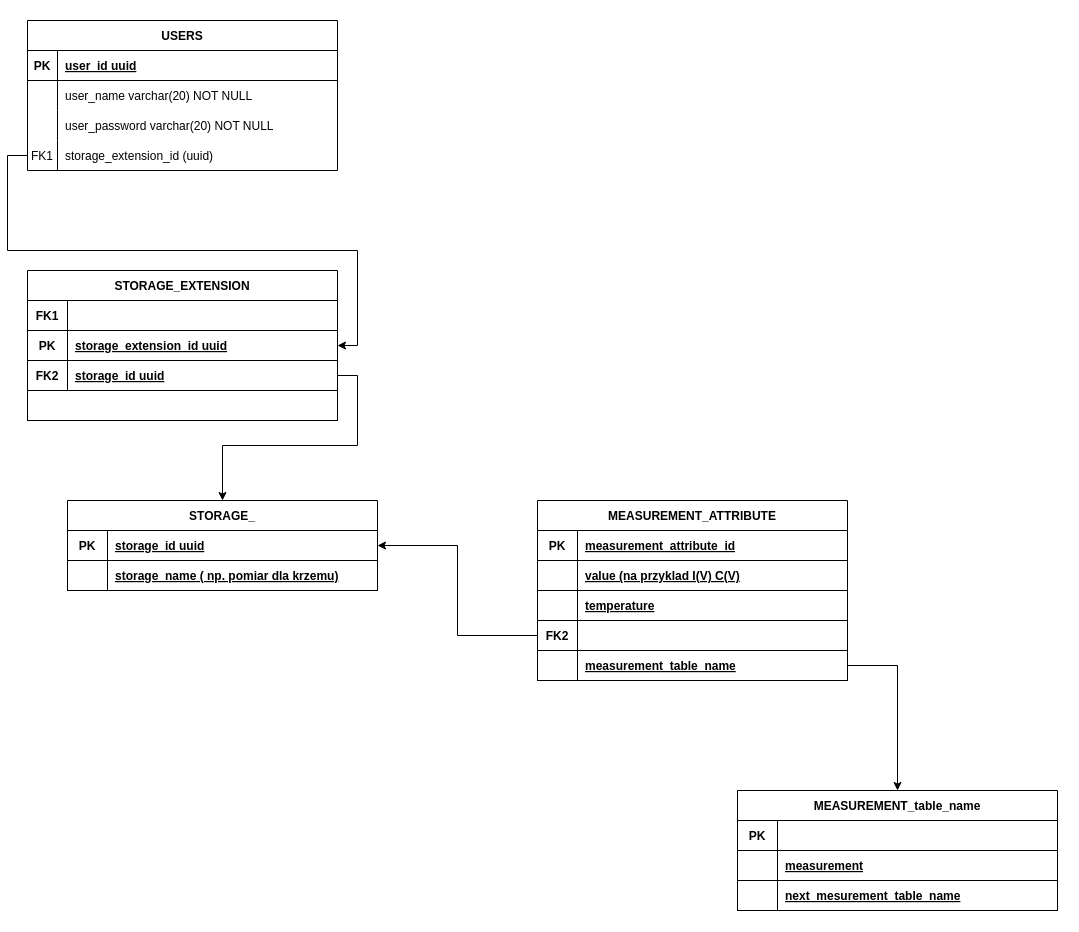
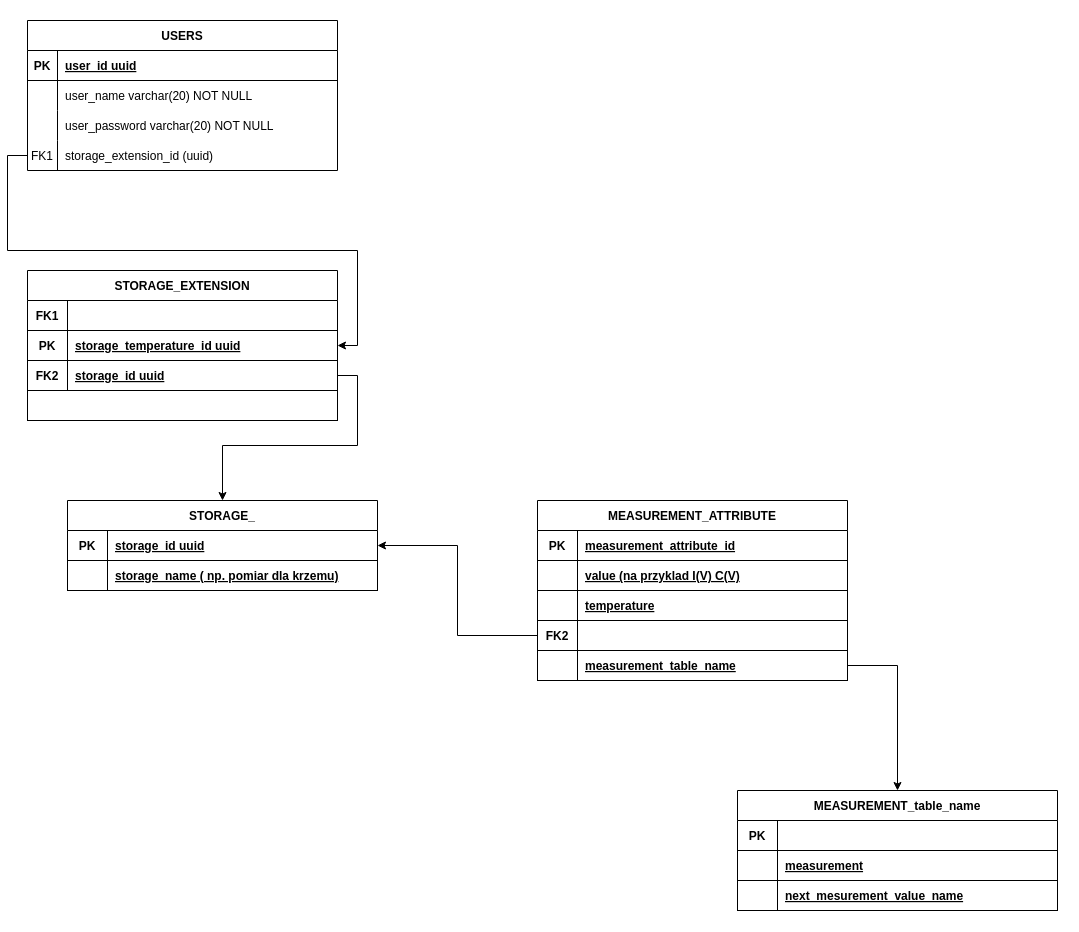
  <mxCell id="0" />
  <mxCell id="1" parent="0" />
  <mxCell id="2" value="USERS" style="shape=table;startSize=30;container=1;collapsible=1;childLayout=tableLayout;fixedRows=1;rowLines=0;fontStyle=1;align=center;resizeLast=1;" parent="1" vertex="1"><mxGeometry x="20" y="20" width="310" height="150" as="geometry" /></mxCell>
  <mxCell id="3" value="" style="shape=partialRectangle;collapsible=0;dropTarget=0;pointerEvents=0;fillColor=none;points=[[0,0.5],[1,0.5]];portConstraint=eastwest;top=0;left=0;right=0;bottom=1;" parent="2" vertex="1"><mxGeometry y="30" width="310" height="30" as="geometry" /></mxCell>
  <mxCell id="4" value="PK" style="shape=partialRectangle;overflow=hidden;connectable=0;fillColor=none;top=0;left=0;bottom=0;right=0;fontStyle=1;" parent="3" vertex="1"><mxGeometry width="30" height="30" as="geometry"><mxRectangle width="30" height="30" as="alternateBounds" /></mxGeometry></mxCell>
  <mxCell id="5" value="user_id uuid" style="shape=partialRectangle;overflow=hidden;connectable=0;fillColor=none;top=0;left=0;bottom=0;right=0;align=left;spacingLeft=6;fontStyle=5;" parent="3" vertex="1"><mxGeometry x="30" width="280" height="30" as="geometry"><mxRectangle width="280" height="30" as="alternateBounds" /></mxGeometry></mxCell>
  <mxCell id="6" value="" style="shape=partialRectangle;collapsible=0;dropTarget=0;pointerEvents=0;fillColor=none;points=[[0,0.5],[1,0.5]];portConstraint=eastwest;top=0;left=0;right=0;bottom=0;" parent="2" vertex="1"><mxGeometry y="60" width="310" height="30" as="geometry" /></mxCell>
  <mxCell id="7" value="" style="shape=partialRectangle;overflow=hidden;connectable=0;fillColor=none;top=0;left=0;bottom=0;right=0;" parent="6" vertex="1"><mxGeometry width="30" height="30" as="geometry"><mxRectangle width="30" height="30" as="alternateBounds" /></mxGeometry></mxCell>
  <mxCell id="8" value="user_name varchar(20) NOT NULL" style="shape=partialRectangle;overflow=hidden;connectable=0;fillColor=none;top=0;left=0;bottom=0;right=0;align=left;spacingLeft=6;" parent="6" vertex="1"><mxGeometry x="30" width="280" height="30" as="geometry"><mxRectangle width="280" height="30" as="alternateBounds" /></mxGeometry></mxCell>
  <mxCell id="9" style="shape=partialRectangle;collapsible=0;dropTarget=0;pointerEvents=0;fillColor=none;points=[[0,0.5],[1,0.5]];portConstraint=eastwest;top=0;left=0;right=0;bottom=0;" parent="2" vertex="1"><mxGeometry y="90" width="310" height="30" as="geometry" /></mxCell>
  <mxCell id="10" style="shape=partialRectangle;overflow=hidden;connectable=0;fillColor=none;top=0;left=0;bottom=0;right=0;" parent="9" vertex="1"><mxGeometry width="30" height="30" as="geometry"><mxRectangle width="30" height="30" as="alternateBounds" /></mxGeometry></mxCell>
  <mxCell id="11" value="user_password varchar(20) NOT NULL" style="shape=partialRectangle;overflow=hidden;connectable=0;fillColor=none;top=0;left=0;bottom=0;right=0;align=left;spacingLeft=6;" parent="9" vertex="1"><mxGeometry x="30" width="280" height="30" as="geometry"><mxRectangle width="280" height="30" as="alternateBounds" /></mxGeometry></mxCell>
  <mxCell id="12" style="shape=partialRectangle;collapsible=0;dropTarget=0;pointerEvents=0;fillColor=none;points=[[0,0.5],[1,0.5]];portConstraint=eastwest;top=0;left=0;right=0;bottom=0;" parent="2" vertex="1"><mxGeometry y="120" width="310" height="30" as="geometry" /></mxCell>
  <mxCell id="13" value="FK1" style="shape=partialRectangle;overflow=hidden;connectable=0;fillColor=none;top=0;left=0;bottom=0;right=0;" parent="12" vertex="1"><mxGeometry width="30" height="30" as="geometry"><mxRectangle width="30" height="30" as="alternateBounds" /></mxGeometry></mxCell>
  <mxCell id="14" value="storage_extension_id (uuid)" style="shape=partialRectangle;overflow=hidden;connectable=0;fillColor=none;top=0;left=0;bottom=0;right=0;align=left;spacingLeft=6;" parent="12" vertex="1"><mxGeometry x="30" width="280" height="30" as="geometry"><mxRectangle width="280" height="30" as="alternateBounds" /></mxGeometry></mxCell>
  <mxCell id="15" value="STORAGE_EXTENSION" style="shape=table;startSize=30;container=1;collapsible=1;childLayout=tableLayout;fixedRows=1;rowLines=0;fontStyle=1;align=center;resizeLast=1;" parent="1" vertex="1"><mxGeometry x="20" y="270" width="310" height="150" as="geometry" /></mxCell>
  <mxCell id="16" value="" style="shape=partialRectangle;collapsible=0;dropTarget=0;pointerEvents=0;fillColor=none;points=[[0,0.5],[1,0.5]];portConstraint=eastwest;top=0;left=0;right=0;bottom=1;" parent="15" vertex="1"><mxGeometry y="30" width="310" height="30" as="geometry" /></mxCell>
  <mxCell id="17" value="FK1" style="shape=partialRectangle;overflow=hidden;connectable=0;fillColor=none;top=0;left=0;bottom=0;right=0;fontStyle=1;" parent="16" vertex="1"><mxGeometry width="40" height="30" as="geometry"><mxRectangle width="40" height="30" as="alternateBounds" /></mxGeometry></mxCell>
  <mxCell id="18" style="shape=partialRectangle;collapsible=0;dropTarget=0;pointerEvents=0;fillColor=none;points=[[0,0.5],[1,0.5]];portConstraint=eastwest;top=0;left=0;right=0;bottom=1;" parent="15" vertex="1"><mxGeometry y="60" width="310" height="30" as="geometry" /></mxCell>
  <mxCell id="19" value="PK" style="shape=partialRectangle;overflow=hidden;connectable=0;fillColor=none;top=0;left=0;bottom=0;right=0;fontStyle=1;" parent="18" vertex="1"><mxGeometry width="40" height="30" as="geometry"><mxRectangle width="40" height="30" as="alternateBounds" /></mxGeometry></mxCell>
- <mxCell id="20" value="storage_extension_id uuid" style="shape=partialRectangle;overflow=hidden;connectable=0;fillColor=none;top=0;left=0;bottom=0;right=0;align=left;spacingLeft=6;fontStyle=5;" parent="18" vertex="1"><mxGeometry x="40" width="270" height="30" as="geometry"><mxRectangle width="270" height="30" as="alternateBounds" /></mxGeometry></mxCell>
+ <mxCell id="20" value="storage_temperature_id uuid" style="shape=partialRectangle;overflow=hidden;connectable=0;fillColor=none;top=0;left=0;bottom=0;right=0;align=left;spacingLeft=6;fontStyle=5;" parent="18" vertex="1"><mxGeometry x="40" width="270" height="30" as="geometry"><mxRectangle width="270" height="30" as="alternateBounds" /></mxGeometry></mxCell>
  <mxCell id="21" style="shape=partialRectangle;collapsible=0;dropTarget=0;pointerEvents=0;fillColor=none;points=[[0,0.5],[1,0.5]];portConstraint=eastwest;top=0;left=0;right=0;bottom=1;" parent="15" vertex="1"><mxGeometry y="90" width="310" height="30" as="geometry" /></mxCell>
  <mxCell id="22" value="FK2" style="shape=partialRectangle;overflow=hidden;connectable=0;fillColor=none;top=0;left=0;bottom=0;right=0;fontStyle=1;" parent="21" vertex="1"><mxGeometry width="40" height="30" as="geometry"><mxRectangle width="40" height="30" as="alternateBounds" /></mxGeometry></mxCell>
  <mxCell id="23" value="storage_id uuid" style="shape=partialRectangle;overflow=hidden;connectable=0;fillColor=none;top=0;left=0;bottom=0;right=0;align=left;spacingLeft=6;fontStyle=5;" parent="21" vertex="1"><mxGeometry x="40" width="270" height="30" as="geometry"><mxRectangle width="270" height="30" as="alternateBounds" /></mxGeometry></mxCell>
  <mxCell id="24" style="shape=partialRectangle;collapsible=0;dropTarget=0;pointerEvents=0;fillColor=none;points=[[0,0.5],[1,0.5]];portConstraint=eastwest;top=0;left=0;right=0;bottom=1;" vertex="1" parent="15"><mxGeometry y="120" width="310" height="30" as="geometry" /></mxCell>
  <mxCell id="25" style="shape=partialRectangle;overflow=hidden;connectable=0;fillColor=none;top=0;left=0;bottom=0;right=0;fontStyle=1;" vertex="1" parent="24"><mxGeometry width="40" height="30" as="geometry"><mxRectangle width="40" height="30" as="alternateBounds" /></mxGeometry></mxCell>
  <mxCell id="26" style="edgeStyle=orthogonalEdgeStyle;rounded=0;orthogonalLoop=1;jettySize=auto;html=1;entryX=1;entryY=0.5;entryDx=0;entryDy=0;" parent="1" source="12" target="18" edge="1"><mxGeometry relative="1" as="geometry" /></mxCell>
  <mxCell id="27" value="STORAGE_" style="shape=table;startSize=30;container=1;collapsible=1;childLayout=tableLayout;fixedRows=1;rowLines=0;fontStyle=1;align=center;resizeLast=1;" parent="1" vertex="1"><mxGeometry x="60" y="500" width="310" height="90" as="geometry" /></mxCell>
  <mxCell id="28" style="shape=partialRectangle;collapsible=0;dropTarget=0;pointerEvents=0;fillColor=none;points=[[0,0.5],[1,0.5]];portConstraint=eastwest;top=0;left=0;right=0;bottom=1;" parent="27" vertex="1"><mxGeometry y="30" width="310" height="30" as="geometry" /></mxCell>
  <mxCell id="29" value="PK" style="shape=partialRectangle;overflow=hidden;connectable=0;fillColor=none;top=0;left=0;bottom=0;right=0;fontStyle=1;" parent="28" vertex="1"><mxGeometry width="40" height="30" as="geometry"><mxRectangle width="40" height="30" as="alternateBounds" /></mxGeometry></mxCell>
  <mxCell id="30" value="storage_id uuid" style="shape=partialRectangle;overflow=hidden;connectable=0;fillColor=none;top=0;left=0;bottom=0;right=0;align=left;spacingLeft=6;fontStyle=5;" parent="28" vertex="1"><mxGeometry x="40" width="270" height="30" as="geometry"><mxRectangle width="270" height="30" as="alternateBounds" /></mxGeometry></mxCell>
  <mxCell id="31" style="shape=partialRectangle;collapsible=0;dropTarget=0;pointerEvents=0;fillColor=none;points=[[0,0.5],[1,0.5]];portConstraint=eastwest;top=0;left=0;right=0;bottom=1;" parent="27" vertex="1"><mxGeometry y="60" width="310" height="30" as="geometry" /></mxCell>
  <mxCell id="32" style="shape=partialRectangle;overflow=hidden;connectable=0;fillColor=none;top=0;left=0;bottom=0;right=0;fontStyle=1;" parent="31" vertex="1"><mxGeometry width="40" height="30" as="geometry"><mxRectangle width="40" height="30" as="alternateBounds" /></mxGeometry></mxCell>
  <mxCell id="33" value="storage_name ( np. pomiar dla krzemu)" style="shape=partialRectangle;overflow=hidden;connectable=0;fillColor=none;top=0;left=0;bottom=0;right=0;align=left;spacingLeft=6;fontStyle=5;" parent="31" vertex="1"><mxGeometry x="40" width="270" height="30" as="geometry"><mxRectangle width="270" height="30" as="alternateBounds" /></mxGeometry></mxCell>
  <mxCell id="34" style="edgeStyle=orthogonalEdgeStyle;rounded=0;orthogonalLoop=1;jettySize=auto;html=1;" parent="1" source="21" target="27" edge="1"><mxGeometry relative="1" as="geometry" /></mxCell>
  <mxCell id="35" value="MEASUREMENT_table_name" style="shape=table;startSize=30;container=1;collapsible=1;childLayout=tableLayout;fixedRows=1;rowLines=0;fontStyle=1;align=center;resizeLast=1;" parent="1" vertex="1"><mxGeometry x="730" y="790" width="320" height="120" as="geometry" /></mxCell>
  <mxCell id="36" style="shape=partialRectangle;collapsible=0;dropTarget=0;pointerEvents=0;fillColor=none;points=[[0,0.5],[1,0.5]];portConstraint=eastwest;top=0;left=0;right=0;bottom=1;" parent="35" vertex="1"><mxGeometry y="30" width="320" height="30" as="geometry" /></mxCell>
  <mxCell id="37" value="PK" style="shape=partialRectangle;overflow=hidden;connectable=0;fillColor=none;top=0;left=0;bottom=0;right=0;fontStyle=1;" parent="36" vertex="1"><mxGeometry width="40" height="30" as="geometry"><mxRectangle width="40" height="30" as="alternateBounds" /></mxGeometry></mxCell>
  <mxCell id="38" style="shape=partialRectangle;collapsible=0;dropTarget=0;pointerEvents=0;fillColor=none;points=[[0,0.5],[1,0.5]];portConstraint=eastwest;top=0;left=0;right=0;bottom=1;" parent="35" vertex="1"><mxGeometry y="60" width="320" height="30" as="geometry" /></mxCell>
  <mxCell id="39" style="shape=partialRectangle;overflow=hidden;connectable=0;fillColor=none;top=0;left=0;bottom=0;right=0;fontStyle=1;" parent="38" vertex="1"><mxGeometry width="40" height="30" as="geometry"><mxRectangle width="40" height="30" as="alternateBounds" /></mxGeometry></mxCell>
  <mxCell id="40" value="measurement" style="shape=partialRectangle;overflow=hidden;connectable=0;fillColor=none;top=0;left=0;bottom=0;right=0;align=left;spacingLeft=6;fontStyle=5;" parent="38" vertex="1"><mxGeometry x="40" width="280" height="30" as="geometry"><mxRectangle width="280" height="30" as="alternateBounds" /></mxGeometry></mxCell>
  <mxCell id="41" style="shape=partialRectangle;collapsible=0;dropTarget=0;pointerEvents=0;fillColor=none;points=[[0,0.5],[1,0.5]];portConstraint=eastwest;top=0;left=0;right=0;bottom=1;" parent="35" vertex="1"><mxGeometry y="90" width="320" height="30" as="geometry" /></mxCell>
  <mxCell id="42" value="" style="shape=partialRectangle;overflow=hidden;connectable=0;fillColor=none;top=0;left=0;bottom=0;right=0;fontStyle=1;" parent="41" vertex="1"><mxGeometry width="40" height="30" as="geometry"><mxRectangle width="40" height="30" as="alternateBounds" /></mxGeometry></mxCell>
- <mxCell id="43" value="next_mesurement_table_name" style="shape=partialRectangle;overflow=hidden;connectable=0;fillColor=none;top=0;left=0;bottom=0;right=0;align=left;spacingLeft=6;fontStyle=5;" parent="41" vertex="1"><mxGeometry x="40" width="280" height="30" as="geometry"><mxRectangle width="280" height="30" as="alternateBounds" /></mxGeometry></mxCell>
+ <mxCell id="43" value="next_mesurement_value_name" style="shape=partialRectangle;overflow=hidden;connectable=0;fillColor=none;top=0;left=0;bottom=0;right=0;align=left;spacingLeft=6;fontStyle=5;" parent="41" vertex="1"><mxGeometry x="40" width="280" height="30" as="geometry"><mxRectangle width="280" height="30" as="alternateBounds" /></mxGeometry></mxCell>
  <mxCell id="44" value="MEASUREMENT_ATTRIBUTE" style="shape=table;startSize=30;container=1;collapsible=1;childLayout=tableLayout;fixedRows=1;rowLines=0;fontStyle=1;align=center;resizeLast=1;" parent="1" vertex="1"><mxGeometry x="530" y="500" width="310" height="180" as="geometry" /></mxCell>
  <mxCell id="45" style="shape=partialRectangle;collapsible=0;dropTarget=0;pointerEvents=0;fillColor=none;points=[[0,0.5],[1,0.5]];portConstraint=eastwest;top=0;left=0;right=0;bottom=1;" parent="44" vertex="1"><mxGeometry y="30" width="310" height="30" as="geometry" /></mxCell>
  <mxCell id="46" value="PK" style="shape=partialRectangle;overflow=hidden;connectable=0;fillColor=none;top=0;left=0;bottom=0;right=0;fontStyle=1;" parent="45" vertex="1"><mxGeometry width="40" height="30" as="geometry"><mxRectangle width="40" height="30" as="alternateBounds" /></mxGeometry></mxCell>
  <mxCell id="47" value="measurement_attribute_id" style="shape=partialRectangle;overflow=hidden;connectable=0;fillColor=none;top=0;left=0;bottom=0;right=0;align=left;spacingLeft=6;fontStyle=5;" parent="45" vertex="1"><mxGeometry x="40" width="270" height="30" as="geometry"><mxRectangle width="270" height="30" as="alternateBounds" /></mxGeometry></mxCell>
  <mxCell id="48" style="shape=partialRectangle;collapsible=0;dropTarget=0;pointerEvents=0;fillColor=none;points=[[0,0.5],[1,0.5]];portConstraint=eastwest;top=0;left=0;right=0;bottom=1;" parent="44" vertex="1"><mxGeometry y="60" width="310" height="30" as="geometry" /></mxCell>
  <mxCell id="49" style="shape=partialRectangle;overflow=hidden;connectable=0;fillColor=none;top=0;left=0;bottom=0;right=0;fontStyle=1;" parent="48" vertex="1"><mxGeometry width="40" height="30" as="geometry"><mxRectangle width="40" height="30" as="alternateBounds" /></mxGeometry></mxCell>
  <mxCell id="50" value="value (na przyklad I(V) C(V)" style="shape=partialRectangle;overflow=hidden;connectable=0;fillColor=none;top=0;left=0;bottom=0;right=0;align=left;spacingLeft=6;fontStyle=5;" parent="48" vertex="1"><mxGeometry x="40" width="270" height="30" as="geometry"><mxRectangle width="270" height="30" as="alternateBounds" /></mxGeometry></mxCell>
  <mxCell id="51" style="shape=partialRectangle;collapsible=0;dropTarget=0;pointerEvents=0;fillColor=none;points=[[0,0.5],[1,0.5]];portConstraint=eastwest;top=0;left=0;right=0;bottom=1;" parent="44" vertex="1"><mxGeometry y="90" width="310" height="30" as="geometry" /></mxCell>
  <mxCell id="52" style="shape=partialRectangle;overflow=hidden;connectable=0;fillColor=none;top=0;left=0;bottom=0;right=0;fontStyle=1;" parent="51" vertex="1"><mxGeometry width="40" height="30" as="geometry"><mxRectangle width="40" height="30" as="alternateBounds" /></mxGeometry></mxCell>
  <mxCell id="53" value="temperature" style="shape=partialRectangle;overflow=hidden;connectable=0;fillColor=none;top=0;left=0;bottom=0;right=0;align=left;spacingLeft=6;fontStyle=5;" parent="51" vertex="1"><mxGeometry x="40" width="270" height="30" as="geometry"><mxRectangle width="270" height="30" as="alternateBounds" /></mxGeometry></mxCell>
  <mxCell id="54" style="shape=partialRectangle;collapsible=0;dropTarget=0;pointerEvents=0;fillColor=none;points=[[0,0.5],[1,0.5]];portConstraint=eastwest;top=0;left=0;right=0;bottom=1;" parent="44" vertex="1"><mxGeometry y="120" width="310" height="30" as="geometry" /></mxCell>
  <mxCell id="55" value="FK2" style="shape=partialRectangle;overflow=hidden;connectable=0;fillColor=none;top=0;left=0;bottom=0;right=0;fontStyle=1;" parent="54" vertex="1"><mxGeometry width="40" height="30" as="geometry"><mxRectangle width="40" height="30" as="alternateBounds" /></mxGeometry></mxCell>
  <mxCell id="56" style="shape=partialRectangle;collapsible=0;dropTarget=0;pointerEvents=0;fillColor=none;points=[[0,0.5],[1,0.5]];portConstraint=eastwest;top=0;left=0;right=0;bottom=1;" parent="44" vertex="1"><mxGeometry y="150" width="310" height="30" as="geometry" /></mxCell>
  <mxCell id="57" style="shape=partialRectangle;overflow=hidden;connectable=0;fillColor=none;top=0;left=0;bottom=0;right=0;fontStyle=1;" parent="56" vertex="1"><mxGeometry width="40" height="30" as="geometry"><mxRectangle width="40" height="30" as="alternateBounds" /></mxGeometry></mxCell>
  <mxCell id="58" value="measurement_table_name" style="shape=partialRectangle;overflow=hidden;connectable=0;fillColor=none;top=0;left=0;bottom=0;right=0;align=left;spacingLeft=6;fontStyle=5;" parent="56" vertex="1"><mxGeometry x="40" width="270" height="30" as="geometry"><mxRectangle width="270" height="30" as="alternateBounds" /></mxGeometry></mxCell>
  <mxCell id="59" style="edgeStyle=orthogonalEdgeStyle;rounded=0;orthogonalLoop=1;jettySize=auto;html=1;" parent="1" source="54" target="28" edge="1"><mxGeometry relative="1" as="geometry" /></mxCell>
  <mxCell id="60" style="edgeStyle=orthogonalEdgeStyle;rounded=0;orthogonalLoop=1;jettySize=auto;html=1;" parent="1" source="56" target="35" edge="1"><mxGeometry relative="1" as="geometry" /></mxCell>
